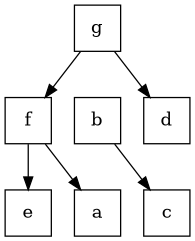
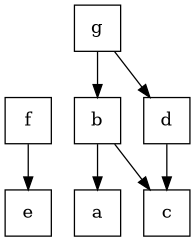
  digraph {
    rankdir=TB
    node [shape=square]
    g
    f
    d
    e
    c
    b
    a
-   g -> f
+   g -> b
    g -> d
    f -> e
+   d -> c
    b -> c
-   f -> a
+   b -> a
  }
